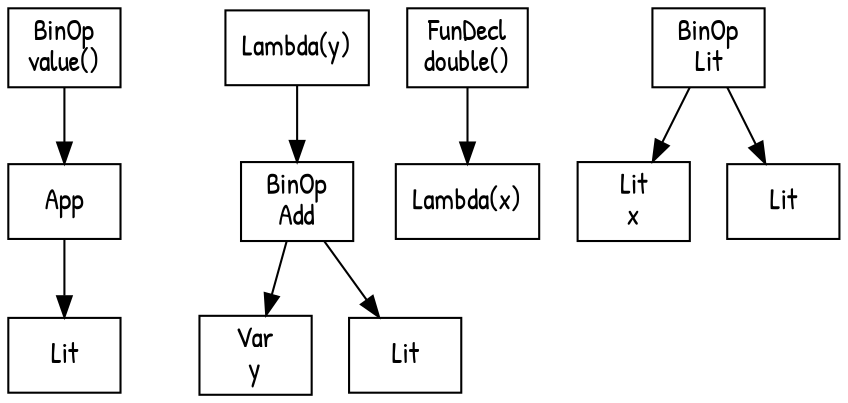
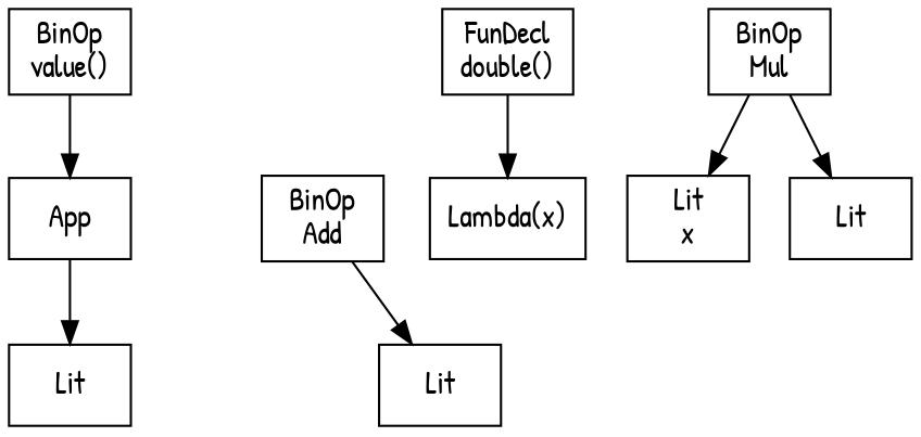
  digraph {
    fontname="Patrick Hand"
    node [fontname="Patrick Hand" shape=box]
    edge [fontname="Patrick Hand"]
    n1 [label="BinOp\nvalue()"]
    n2 [label=App]
    n3 [label=Lit]
-   n4 [label="Lambda(y)"]
    n5 [label="BinOp\nAdd"]
-   n6 [label="Var\ny"]
    n7 [label=Lit]
    n8 [label="FunDecl\ndouble()"]
    n9 [label="Lambda(x)"]
-   n10 [label="BinOp\nLit"]
+   n10 [label="BinOp\nMul"]
    n11 [label="Lit\nx"]
    n12 [label=Lit]
    n1 -> n2
    n2 -> n3
-   n4 -> n5
-   n5 -> n6
    n5 -> n7
    n8 -> n9
    n10 -> n11
    n10 -> n12
  }
